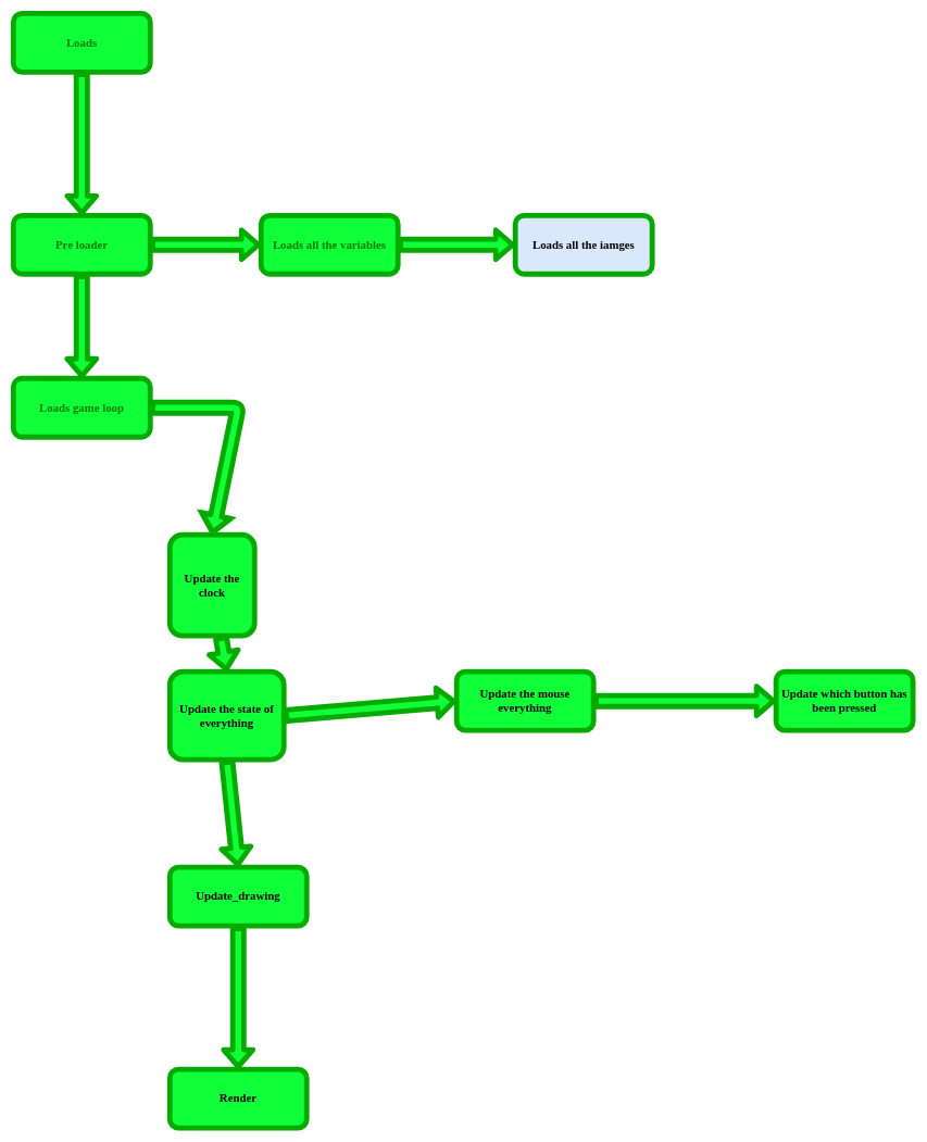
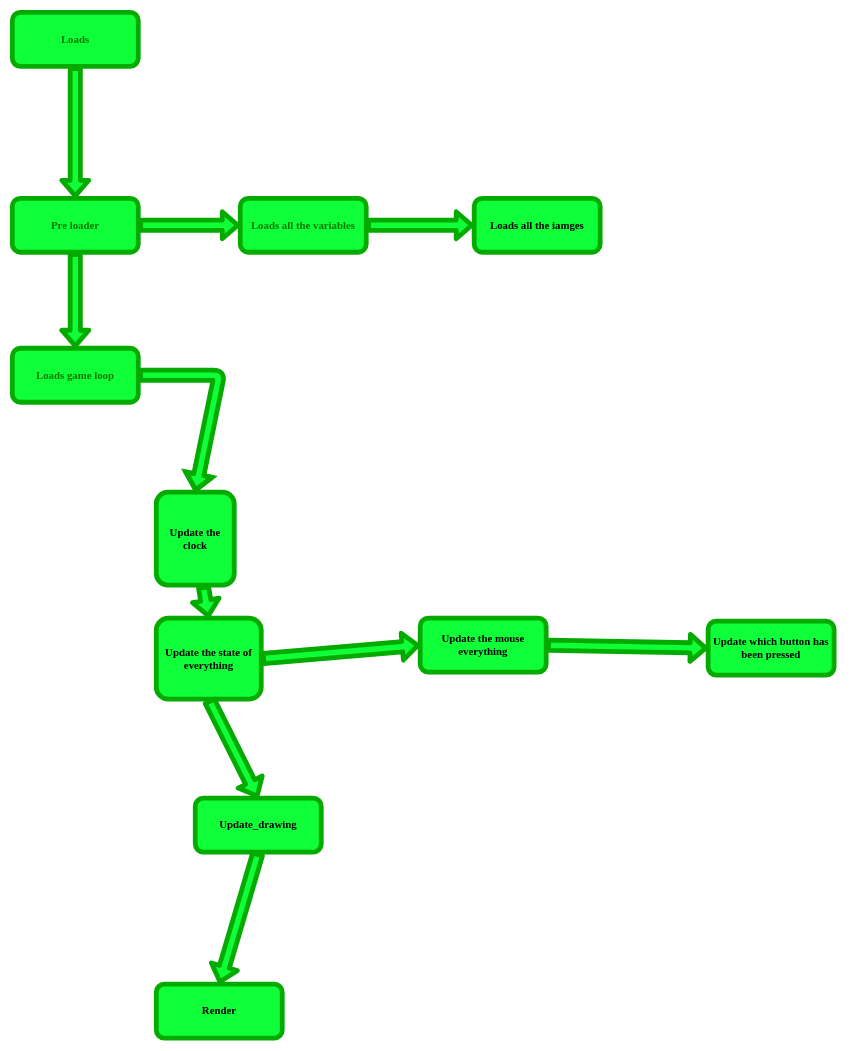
  <mxCell id="0" />
  <mxCell id="1" parent="0" />
  <mxCell id="2" value="&lt;b&gt;&lt;font style=&quot;font-size: 18px; color: rgb(4, 119, 0);&quot; face=&quot;Times New Roman&quot;&gt;Loads game loop&lt;/font&gt;&lt;/b&gt;" style="rounded=1;whiteSpace=wrap;html=1;strokeWidth=8;strokeColor=#04AA00;fillColor=#0FFF39;" parent="1" vertex="1"><mxGeometry x="20" y="580" width="210" height="90" as="geometry" /></mxCell>
  <mxCell id="3" value="" style="shape=flexArrow;endArrow=classic;html=1;rounded=1;strokeColor=#04AA00;strokeWidth=8;align=center;verticalAlign=middle;fontFamily=Helvetica;fontSize=12;fontColor=default;fillColor=#0FFF39;exitX=1;exitY=0.5;exitDx=0;exitDy=0;entryX=0.5;entryY=0;entryDx=0;entryDy=0;" parent="1" source="2" target="10" edge="1"><mxGeometry width="50" height="50" relative="1" as="geometry"><mxPoint x="250" y="700" as="sourcePoint" /><mxPoint x="370" y="820" as="targetPoint" /><Array as="points"><mxPoint x="365" y="625" /></Array></mxGeometry></mxCell>
  <mxCell id="4" value="&lt;b&gt;&lt;font style=&quot;font-size: 18px; color: rgb(4, 119, 0);&quot; face=&quot;Times New Roman&quot;&gt;Pre loader&lt;/font&gt;&lt;/b&gt;" style="rounded=1;whiteSpace=wrap;html=1;strokeWidth=8;strokeColor=#04AA00;fillColor=#0FFF39;" parent="1" vertex="1"><mxGeometry x="20" y="330" width="210" height="90" as="geometry" /></mxCell>
  <mxCell id="5" value="" style="shape=flexArrow;endArrow=classic;html=1;rounded=1;strokeColor=#04AA00;strokeWidth=8;align=center;verticalAlign=middle;fontFamily=Helvetica;fontSize=12;fontColor=default;fillColor=#0FFF39;exitX=0.5;exitY=1;exitDx=0;exitDy=0;" parent="1" source="4" target="2" edge="1"><mxGeometry width="50" height="50" relative="1" as="geometry"><mxPoint x="140" y="590" as="sourcePoint" /><mxPoint x="190" y="540" as="targetPoint" /></mxGeometry></mxCell>
  <mxCell id="6" value="&lt;font face=&quot;Times New Roman&quot; color=&quot;#047700&quot;&gt;&lt;span style=&quot;font-size: 18px;&quot;&gt;&lt;b&gt;Loads all the variables&lt;/b&gt;&lt;/span&gt;&lt;/font&gt;" style="rounded=1;whiteSpace=wrap;html=1;strokeWidth=8;strokeColor=#04AA00;fillColor=#0FFF39;" parent="1" vertex="1"><mxGeometry x="400" y="330" width="210" height="90" as="geometry" /></mxCell>
  <mxCell id="7" value="" style="shape=flexArrow;endArrow=classic;html=1;rounded=1;strokeColor=#04AA00;strokeWidth=8;align=center;verticalAlign=middle;fontFamily=Helvetica;fontSize=12;fontColor=default;fillColor=#0FFF39;exitX=1;exitY=0.5;exitDx=0;exitDy=0;entryX=0;entryY=0.5;entryDx=0;entryDy=0;" parent="1" source="4" target="6" edge="1"><mxGeometry width="50" height="50" relative="1" as="geometry"><mxPoint x="540" y="600" as="sourcePoint" /><mxPoint x="525" y="590" as="targetPoint" /></mxGeometry></mxCell>
- <mxCell id="8" value="&lt;div&gt;&lt;font face=&quot;Times New Roman&quot;&gt;&lt;span style=&quot;font-size: 18px;&quot;&gt;&lt;b&gt;Loads all the iamges&lt;/b&gt;&lt;/span&gt;&lt;/font&gt;&lt;/div&gt;" style="rounded=1;whiteSpace=wrap;html=1;strokeWidth=8;strokeColor=#04AA00;fillColor=#dae8fc;" parent="1" vertex="1"><mxGeometry x="790" y="330" width="210" height="90" as="geometry" /></mxCell>
+ <mxCell id="8" value="&lt;div&gt;&lt;font face=&quot;Times New Roman&quot;&gt;&lt;span style=&quot;font-size: 18px;&quot;&gt;&lt;b&gt;Loads all the iamges&lt;/b&gt;&lt;/span&gt;&lt;/font&gt;&lt;/div&gt;" style="rounded=1;whiteSpace=wrap;html=1;strokeWidth=8;strokeColor=#04AA00;fillColor=#0FFF39;" parent="1" vertex="1"><mxGeometry x="790" y="330" width="210" height="90" as="geometry" /></mxCell>
  <mxCell id="9" value="" style="shape=flexArrow;endArrow=classic;html=1;rounded=1;strokeColor=#04AA00;strokeWidth=8;align=center;verticalAlign=middle;fontFamily=Helvetica;fontSize=12;fontColor=default;fillColor=#0FFF39;exitX=1;exitY=0.5;exitDx=0;exitDy=0;entryX=0;entryY=0.5;entryDx=0;entryDy=0;" parent="1" source="6" target="8" edge="1"><mxGeometry width="50" height="50" relative="1" as="geometry"><mxPoint x="710" y="395" as="sourcePoint" /><mxPoint x="1005" y="610" as="targetPoint" /></mxGeometry></mxCell>
  <mxCell id="10" value="&lt;font face=&quot;Times New Roman&quot;&gt;&lt;span style=&quot;font-size: 18px;&quot;&gt;&lt;b&gt;Update the clock&lt;/b&gt;&lt;/span&gt;&lt;/font&gt;" style="rounded=1;whiteSpace=wrap;html=1;strokeWidth=8;strokeColor=#04AA00;fillColor=#0FFF39;" parent="1" vertex="1"><mxGeometry x="260" y="820" width="130" height="155" as="geometry" /></mxCell>
  <mxCell id="11" value="&lt;font face=&quot;Times New Roman&quot;&gt;&lt;span style=&quot;font-size: 18px;&quot;&gt;&lt;b&gt;Update the state of everything&lt;/b&gt;&lt;/span&gt;&lt;/font&gt;" style="rounded=1;whiteSpace=wrap;html=1;strokeWidth=8;strokeColor=#04AA00;fillColor=#0FFF39;" parent="1" vertex="1"><mxGeometry x="260" y="1030" width="175" height="135" as="geometry" /></mxCell>
  <mxCell id="12" value="" style="shape=flexArrow;endArrow=classic;html=1;rounded=1;strokeColor=#04AA00;strokeWidth=8;align=center;verticalAlign=middle;fontFamily=Helvetica;fontSize=12;fontColor=default;fillColor=#0FFF39;entryX=0.5;entryY=0;entryDx=0;entryDy=0;" parent="1" source="10" target="11" edge="1"><mxGeometry width="50" height="50" relative="1" as="geometry"><mxPoint x="330" y="1050" as="sourcePoint" /><mxPoint x="420" y="1070" as="targetPoint" /></mxGeometry></mxCell>
  <mxCell id="13" value="&lt;font face=&quot;Times New Roman&quot;&gt;&lt;span style=&quot;font-size: 18px;&quot;&gt;&lt;b&gt;Update the mouse everything&lt;/b&gt;&lt;/span&gt;&lt;/font&gt;" style="rounded=1;whiteSpace=wrap;html=1;strokeWidth=8;strokeColor=#04AA00;fillColor=#0FFF39;" parent="1" vertex="1"><mxGeometry x="700" y="1030" width="210" height="90" as="geometry" /></mxCell>
  <mxCell id="14" value="" style="shape=flexArrow;endArrow=classic;html=1;rounded=1;strokeColor=#04AA00;strokeWidth=8;align=center;verticalAlign=middle;fontFamily=Helvetica;fontSize=12;fontColor=default;fillColor=#0FFF39;entryX=0;entryY=0.5;entryDx=0;entryDy=0;exitX=1;exitY=0.5;exitDx=0;exitDy=0;" parent="1" source="11" target="13" edge="1"><mxGeometry width="50" height="50" relative="1" as="geometry"><mxPoint x="805" y="1000" as="sourcePoint" /><mxPoint x="860" y="1160" as="targetPoint" /></mxGeometry></mxCell>
  <mxCell id="15" value="&lt;font face=&quot;Times New Roman&quot; color=&quot;#047700&quot;&gt;&lt;span style=&quot;font-size: 18px;&quot;&gt;&lt;b&gt;Loads&lt;/b&gt;&lt;/span&gt;&lt;/font&gt;" style="rounded=1;whiteSpace=wrap;html=1;strokeWidth=8;strokeColor=#04AA00;fillColor=#0FFF39;" parent="1" vertex="1"><mxGeometry x="20" y="20" width="210" height="90" as="geometry" /></mxCell>
  <mxCell id="16" value="" style="shape=flexArrow;endArrow=classic;html=1;rounded=1;strokeColor=#04AA00;strokeWidth=8;align=center;verticalAlign=middle;fontFamily=Helvetica;fontSize=12;fontColor=default;fillColor=#0FFF39;exitX=0.5;exitY=1;exitDx=0;exitDy=0;entryX=0.5;entryY=0;entryDx=0;entryDy=0;" parent="1" source="15" target="4" edge="1"><mxGeometry width="50" height="50" relative="1" as="geometry"><mxPoint x="210" y="220" as="sourcePoint" /><mxPoint x="185" y="320" as="targetPoint" /></mxGeometry></mxCell>
- <mxCell id="17" value="&lt;font face=&quot;Times New Roman&quot;&gt;&lt;span style=&quot;font-size: 18px;&quot;&gt;&lt;b&gt;Update_drawing&lt;/b&gt;&lt;/span&gt;&lt;/font&gt;" style="rounded=1;whiteSpace=wrap;html=1;strokeWidth=8;strokeColor=#04AA00;fillColor=#0FFF39;" parent="1" vertex="1"><mxGeometry x="260" y="1330" width="210" height="90" as="geometry" /></mxCell>
+ <mxCell id="17" value="&lt;font face=&quot;Times New Roman&quot;&gt;&lt;span style=&quot;font-size: 18px;&quot;&gt;&lt;b&gt;Update_drawing&lt;/b&gt;&lt;/span&gt;&lt;/font&gt;" style="rounded=1;whiteSpace=wrap;html=1;strokeWidth=8;strokeColor=#04AA00;fillColor=#0FFF39;" parent="1" vertex="1"><mxGeometry x="325" y="1330" width="210" height="90" as="geometry" /></mxCell>
  <mxCell id="18" value="" style="shape=flexArrow;endArrow=classic;html=1;rounded=1;strokeColor=#04AA00;strokeWidth=8;align=center;verticalAlign=middle;fontFamily=Helvetica;fontSize=12;fontColor=default;fillColor=#0FFF39;exitX=0.5;exitY=1;exitDx=0;exitDy=0;entryX=0.5;entryY=0;entryDx=0;entryDy=0;" parent="1" source="11" target="17" edge="1"><mxGeometry width="50" height="50" relative="1" as="geometry"><mxPoint x="385" y="1180" as="sourcePoint" /><mxPoint x="365" y="1280" as="targetPoint" /></mxGeometry></mxCell>
- <mxCell id="19" value="&lt;font face=&quot;Times New Roman&quot;&gt;&lt;span style=&quot;font-size: 18px;&quot;&gt;&lt;b&gt;Update which button has been pressed&lt;/b&gt;&lt;/span&gt;&lt;/font&gt;" style="rounded=1;whiteSpace=wrap;html=1;strokeWidth=8;strokeColor=#04AA00;fillColor=#0FFF39;" parent="1" vertex="1"><mxGeometry x="1190" y="1030" width="210" height="90" as="geometry" /></mxCell>
+ <mxCell id="19" value="&lt;font face=&quot;Times New Roman&quot;&gt;&lt;span style=&quot;font-size: 18px;&quot;&gt;&lt;b&gt;Update which button has been pressed&lt;/b&gt;&lt;/span&gt;&lt;/font&gt;" style="rounded=1;whiteSpace=wrap;html=1;strokeWidth=8;strokeColor=#04AA00;fillColor=#0FFF39;" parent="1" vertex="1"><mxGeometry x="1180" y="1035" width="210" height="90" as="geometry" /></mxCell>
  <mxCell id="20" value="" style="shape=flexArrow;endArrow=classic;html=1;rounded=1;strokeColor=#04AA00;strokeWidth=8;align=center;verticalAlign=middle;fontFamily=Helvetica;fontSize=12;fontColor=default;fillColor=#0FFF39;entryX=0;entryY=0.5;entryDx=0;entryDy=0;exitX=1;exitY=0.5;exitDx=0;exitDy=0;" parent="1" source="13" target="19" edge="1"><mxGeometry width="50" height="50" relative="1" as="geometry"><mxPoint x="950" y="1085" as="sourcePoint" /><mxPoint x="1340" y="1170" as="targetPoint" /></mxGeometry></mxCell>
  <mxCell id="21" value="&lt;font face=&quot;Times New Roman&quot;&gt;&lt;span style=&quot;font-size: 18px;&quot;&gt;&lt;b&gt;Render&lt;/b&gt;&lt;/span&gt;&lt;/font&gt;" style="rounded=1;whiteSpace=wrap;html=1;strokeWidth=8;strokeColor=#04AA00;fillColor=#0FFF39;" vertex="1" parent="1"><mxGeometry x="260" y="1640" width="210" height="90" as="geometry" /></mxCell>
  <mxCell id="22" value="" style="shape=flexArrow;endArrow=classic;html=1;rounded=1;strokeColor=#04AA00;strokeWidth=8;align=center;verticalAlign=middle;fontFamily=Helvetica;fontSize=12;fontColor=default;fillColor=#0FFF39;exitX=0.5;exitY=1;exitDx=0;exitDy=0;entryX=0.5;entryY=0;entryDx=0;entryDy=0;" edge="1" target="21" parent="1" source="17"><mxGeometry width="50" height="50" relative="1" as="geometry"><mxPoint x="345" y="1410" as="sourcePoint" /><mxPoint x="385" y="1580" as="targetPoint" /></mxGeometry></mxCell>
